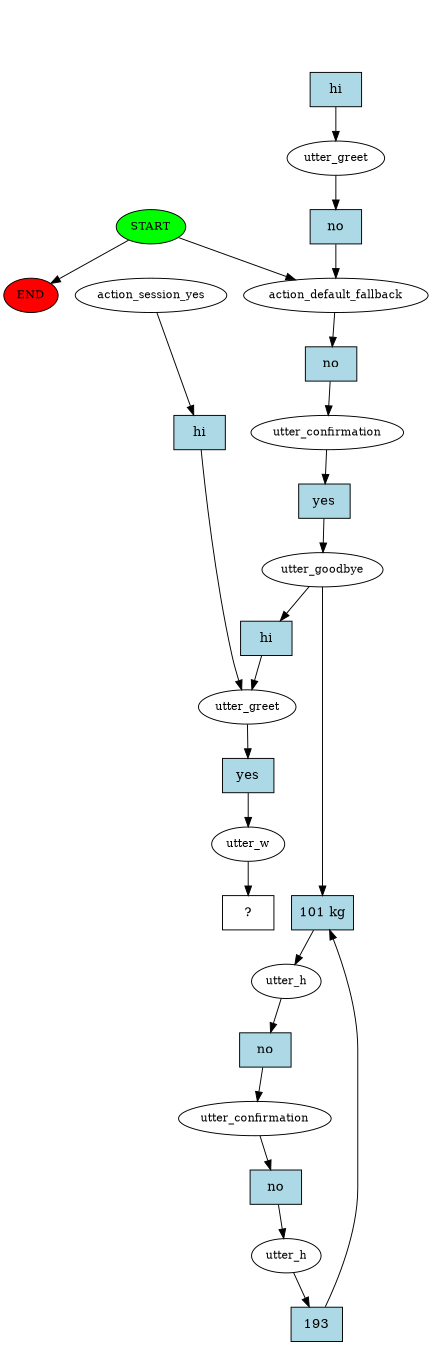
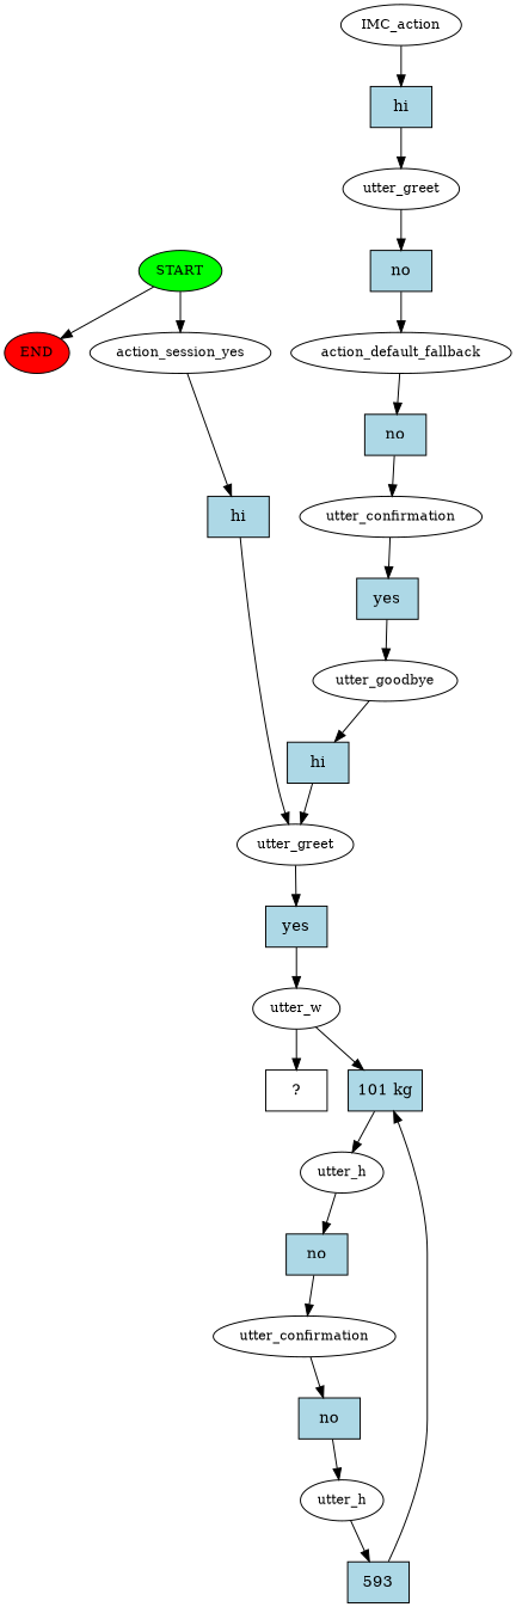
  digraph {
    node [fontsize=12 style=filled]
    n1 [fillcolor=green label=START]
    n2 [fillcolor=red label=END]
    n3 [label=action_session_yes style=""]
    n4 [fillcolor=lightblue label=hi shape=rect fontsize=""]
    n5 [label=utter_greet style=""]
    n6 [fillcolor=lightblue label=yes shape=rect fontsize=""]
    n7 [label=utter_w style=""]
    n8 [label="  ?  " shape=rect fontsize="" style=""]
    n9 [fillcolor=lightblue label="101 kg" shape=rect fontsize=""]
    n10 [label=utter_h style=""]
    n11 [fillcolor=lightblue label=no shape=rect fontsize=""]
    n12 [label=utter_confirmation style=""]
    n13 [fillcolor=lightblue label=no shape=rect fontsize=""]
    n14 [label=utter_h style=""]
-   n15 [fillcolor=lightblue label=193 shape=rect fontsize=""]
+   n15 [fillcolor=lightblue label=593 shape=rect fontsize=""]
+   n16 [label=IMC_action style=""]
    n17 [fillcolor=lightblue label=hi shape=rect fontsize=""]
    n18 [label=utter_greet style=""]
    n19 [fillcolor=lightblue label=no shape=rect fontsize=""]
    n20 [label=action_default_fallback style=""]
    n21 [fillcolor=lightblue label=no shape=rect fontsize=""]
    n22 [label=utter_confirmation style=""]
    n23 [fillcolor=lightblue label=yes shape=rect fontsize=""]
    n24 [label=utter_goodbye style=""]
    n25 [fillcolor=lightblue label=hi shape=rect fontsize=""]
    n1 -> n2
-   n1 -> n20
+   n1 -> n3
    n3 -> n4
    n4 -> n5
    n5 -> n6
    n6 -> n7
    n7 -> n8
-   n24 -> n9
+   n7 -> n9
    n9 -> n10
    n10 -> n11
    n11 -> n12
    n12 -> n13
    n13 -> n14
    n14 -> n15
    n15 -> n9
+   n16 -> n17
    n17 -> n18
    n18 -> n19
    n19 -> n20
    n20 -> n21
    n21 -> n22
    n22 -> n23
    n23 -> n24
    n24 -> n25
    n25 -> n5
  }
